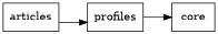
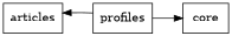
  digraph {
    rankdir=LR
    node [shape=box]
    n1 [label=articles]
    n2 [label=profiles]
    n3 [label=core]
-   n1 -> n2
+   n2 -> n1
    n2 -> n3
  }
